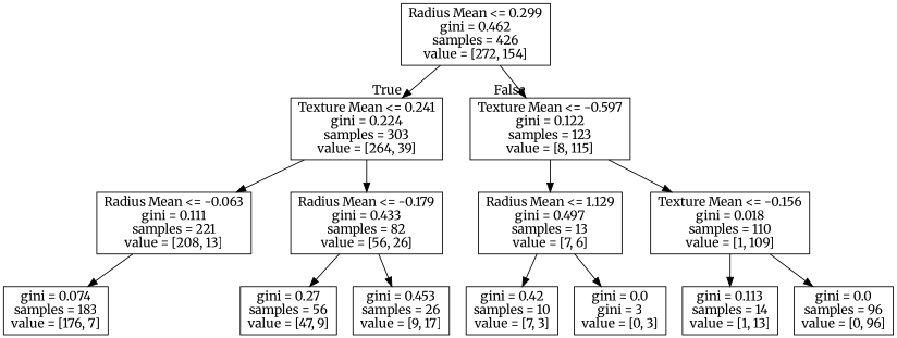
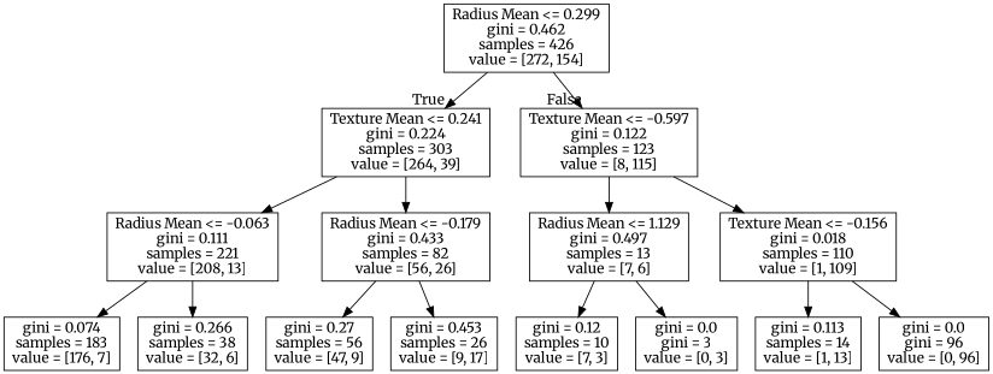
  digraph {
    fontname=Merriweather
    node [fontname=Merriweather shape=box]
    edge [fontname=Merriweather]
    n1 [label="Radius Mean <= 0.299\ngini = 0.462\nsamples = 426\nvalue = [272, 154]"]
    n2 [label="Texture Mean <= 0.241\ngini = 0.224\nsamples = 303\nvalue = [264, 39]"]
    n3 [label="Texture Mean <= -0.597\ngini = 0.122\nsamples = 123\nvalue = [8, 115]"]
    n4 [label="Radius Mean <= -0.063\ngini = 0.111\nsamples = 221\nvalue = [208, 13]"]
    n5 [label="Radius Mean <= -0.179\ngini = 0.433\nsamples = 82\nvalue = [56, 26]"]
    n6 [label="Radius Mean <= 1.129\ngini = 0.497\nsamples = 13\nvalue = [7, 6]"]
    n7 [label="Texture Mean <= -0.156\ngini = 0.018\nsamples = 110\nvalue = [1, 109]"]
    n8 [label="gini = 0.074\nsamples = 183\nvalue = [176, 7]"]
+   n9 [label="gini = 0.266\nsamples = 38\nvalue = [32, 6]"]
    n10 [label="gini = 0.27\nsamples = 56\nvalue = [47, 9]"]
    n11 [label="gini = 0.453\nsamples = 26\nvalue = [9, 17]"]
-   n12 [label="gini = 0.42\nsamples = 10\nvalue = [7, 3]"]
+   n12 [label="gini = 0.12\nsamples = 10\nvalue = [7, 3]"]
    n13 [label="gini = 0.0\ngini = 3\nvalue = [0, 3]"]
    n14 [label="gini = 0.113\nsamples = 14\nvalue = [1, 13]"]
-   n15 [label="gini = 0.0\nsamples = 96\nvalue = [0, 96]"]
+   n15 [label="gini = 0.0\ngini = 96\nvalue = [0, 96]"]
    n1 -> n2 [headlabel=True labelangle=45 labeldistance=2.5]
    n1 -> n3 [headlabel=False labelangle=-45 labeldistance=2.5]
    n2 -> n4
    n2 -> n5
    n3 -> n6
    n3 -> n7
    n4 -> n8
+   n4 -> n9
    n5 -> n10
    n5 -> n11
    n6 -> n12
    n6 -> n13
    n7 -> n14
    n7 -> n15
  }
